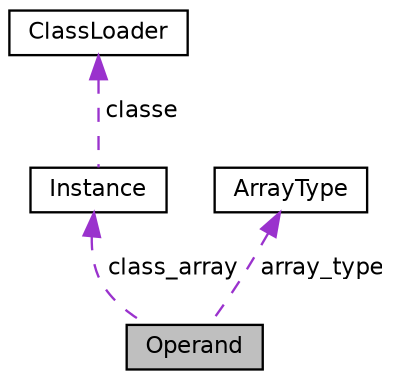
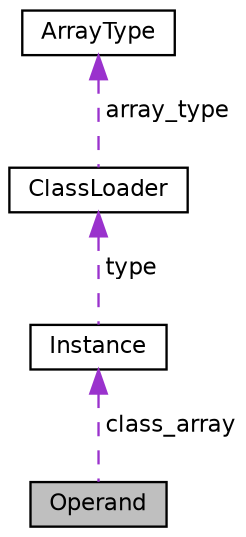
  digraph {
    node [color=black fillcolor=white fontname=Helvetica fontsize=10 shape=record style=filled]
    edge [color=darkorchid3 dir=back fontname=Helvetica fontsize=10 labelfontname=Helvetica labelfontsize=10 style=dashed]
    n1 [fillcolor=grey75 fontcolor=black height=0.2 label=Operand width=0.4]
    n2 [height=0.2 label=Instance width=0.4]
    n3 [height=0.2 label=ClassLoader width=0.4]
    n4 [height=0.2 label=ArrayType width=0.4]
    n2 -> n1 [label=" class_array"]
-   n3 -> n2 [label=" classe"]
-   n4 -> n1 [label=" array_type"]
+   n3 -> n2 [label=" type"]
+   n4 -> n3 [label=" array_type"]
  }
